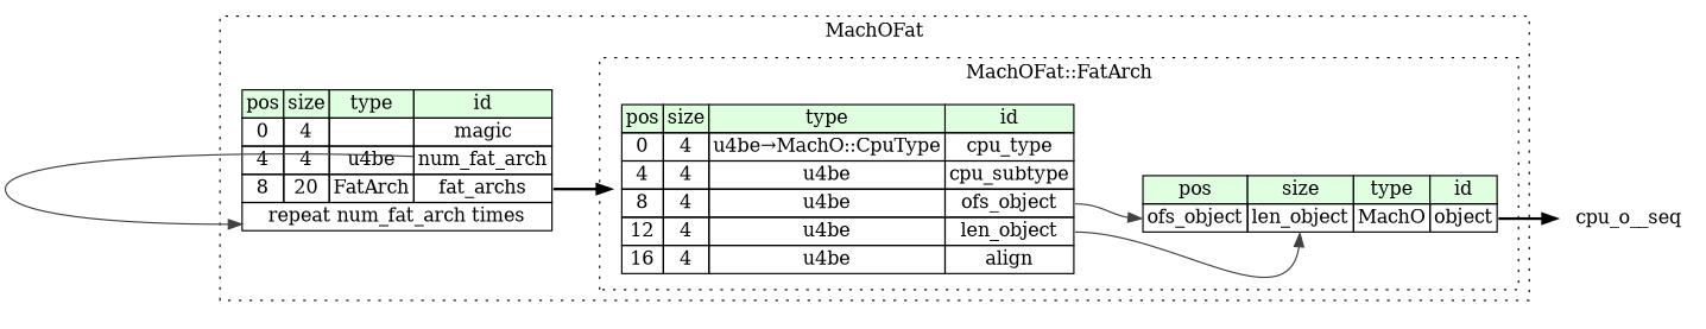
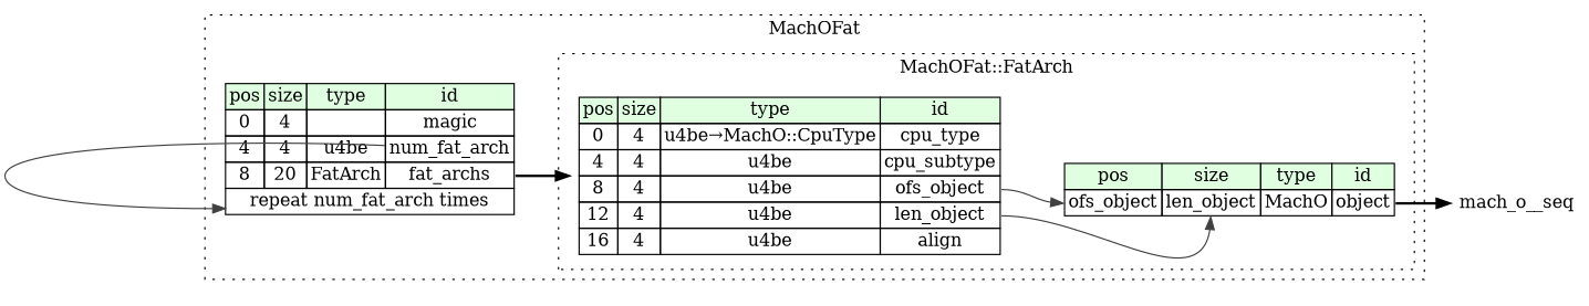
  digraph {
    rankdir=LR
    node [shape=plaintext]
    edge [color="#404040"]
    n1 [label=<<TABLE BORDER="0" CELLBORDER="1" CELLSPACING="0"> 				<TR><TD BGCOLOR="#E0FFE0">pos</TD><TD BGCOLOR="#E0FFE0">size</TD><TD BGCOLOR="#E0FFE0">type</TD><TD BGCOLOR="#E0FFE0">id</TD></TR> 				<TR><TD PORT="cpu_type_pos">0</TD><TD PORT="cpu_type_size">4</TD><TD>u4be→MachO::CpuType</TD><TD PORT="cpu_type_type">cpu_type</TD></TR> 				<TR><TD PORT="cpu_subtype_pos">4</TD><TD PORT="cpu_subtype_size">4</TD><TD>u4be</TD><TD PORT="cpu_subtype_type">cpu_subtype</TD></TR> 				<TR><TD PORT="ofs_object_pos">8</TD><TD PORT="ofs_object_size">4</TD><TD>u4be</TD><TD PORT="ofs_object_type">ofs_object</TD></TR> 				<TR><TD PORT="len_object_pos">12</TD><TD PORT="len_object_size">4</TD><TD>u4be</TD><TD PORT="len_object_type">len_object</TD></TR> 				<TR><TD PORT="align_pos">16</TD><TD PORT="align_size">4</TD><TD>u4be</TD><TD PORT="align_type">align</TD></TR> 			</TABLE>>]
    n2 [label=<<TABLE BORDER="0" CELLBORDER="1" CELLSPACING="0"> 				<TR><TD BGCOLOR="#E0FFE0">pos</TD><TD BGCOLOR="#E0FFE0">size</TD><TD BGCOLOR="#E0FFE0">type</TD><TD BGCOLOR="#E0FFE0">id</TD></TR> 				<TR><TD PORT="object_pos">ofs_object</TD><TD PORT="object_size">len_object</TD><TD>MachO</TD><TD PORT="object_type">object</TD></TR> 			</TABLE>>]
    n3 [label=<<TABLE BORDER="0" CELLBORDER="1" CELLSPACING="0"> 			<TR><TD BGCOLOR="#E0FFE0">pos</TD><TD BGCOLOR="#E0FFE0">size</TD><TD BGCOLOR="#E0FFE0">type</TD><TD BGCOLOR="#E0FFE0">id</TD></TR> 			<TR><TD PORT="magic_pos">0</TD><TD PORT="magic_size">4</TD><TD></TD><TD PORT="magic_type">magic</TD></TR> 			<TR><TD PORT="num_fat_arch_pos">4</TD><TD PORT="num_fat_arch_size">4</TD><TD>u4be</TD><TD PORT="num_fat_arch_type">num_fat_arch</TD></TR> 			<TR><TD PORT="fat_archs_pos">8</TD><TD PORT="fat_archs_size">20</TD><TD>FatArch</TD><TD PORT="fat_archs_type">fat_archs</TD></TR> 			<TR><TD COLSPAN="4" PORT="fat_archs__repeat">repeat num_fat_arch times</TD></TR> 		</TABLE>>]
-   mach_o__seq [label=cpu_o__seq]
+   mach_o__seq
    subgraph cluster_1 {
      label=MachOFat
      style=dotted
      n3
      subgraph cluster_2 {
        label="MachOFat::FatArch"
        style=dotted
        n1
        n2
      }
    }
    n1 -> n2 [headport=object_pos tailport=ofs_object_type]
    n1 -> n2 [headport=object_size tailport=len_object_type]
    n2 -> mach_o__seq [style=bold tailport=object_type color=""]
    n3 -> n1 [style=bold tailport=fat_archs_type color=""]
    n3 -> n3 [headport=fat_archs__repeat tailport=num_fat_arch_type]
  }
